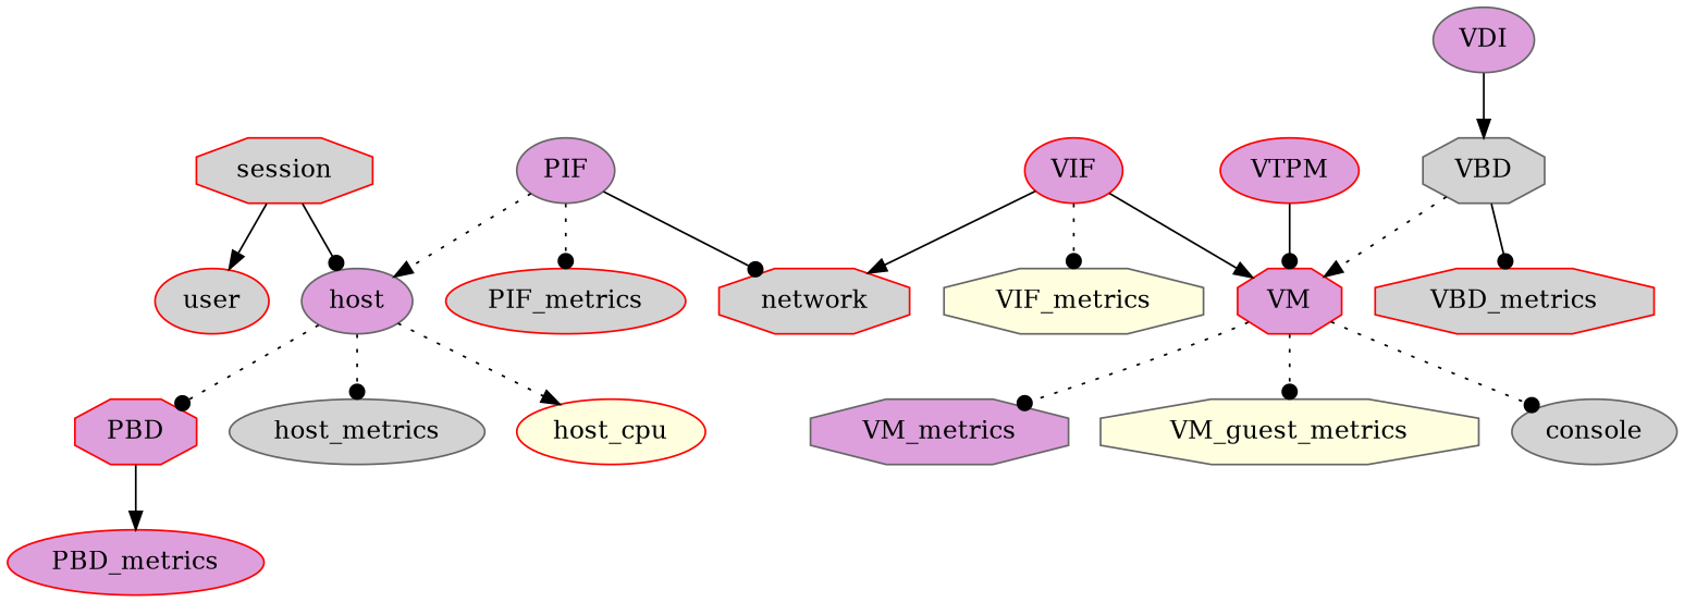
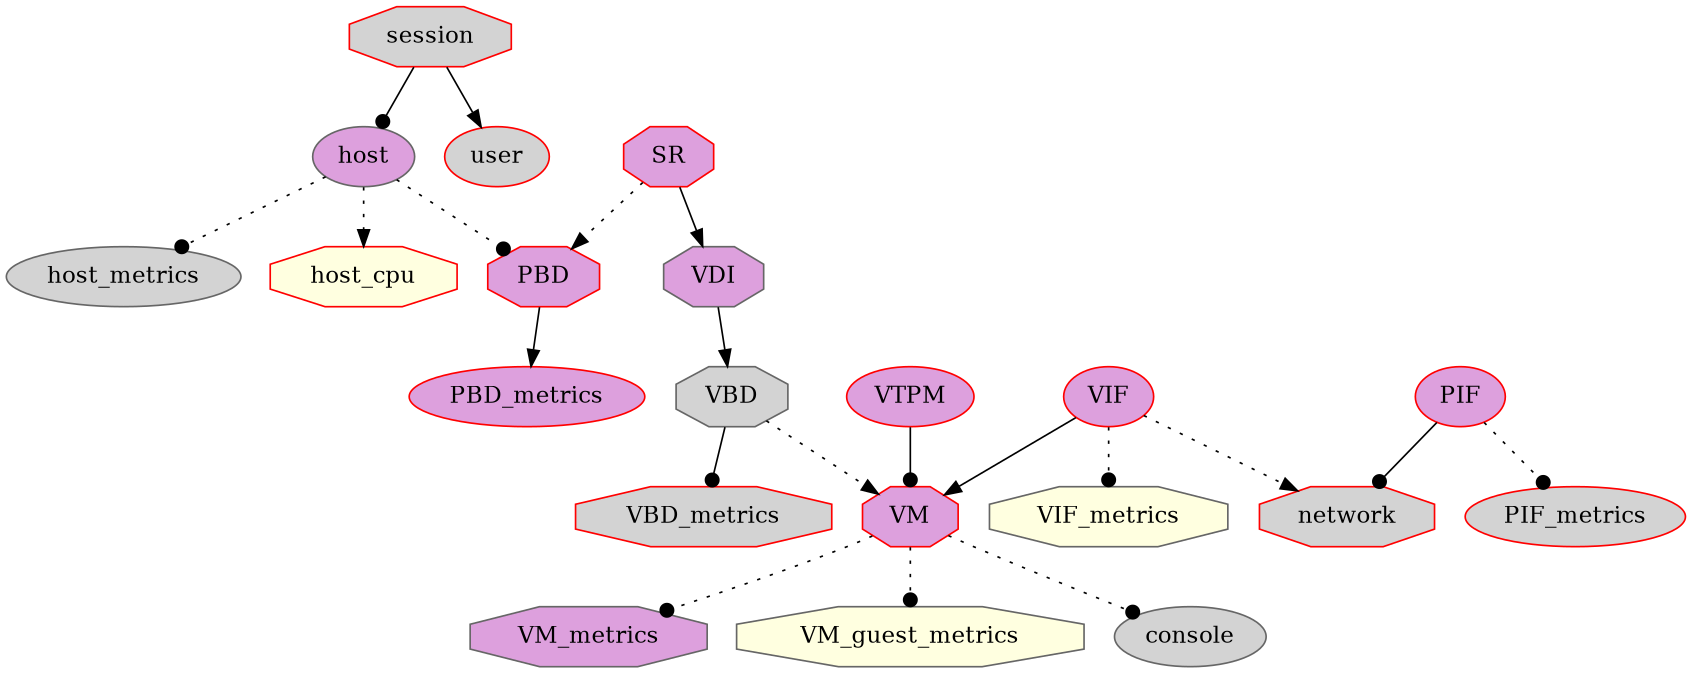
  digraph {
    fontname=Verdana
    node [color=red fillcolor=plum shape=octagon style=filled]
    edge [arrowhead=dot style=dotted]
    session [fillcolor=lightgrey]
    host [color=gray40 shape=ellipse]
    user [fillcolor=lightgrey shape=ellipse]
    PBD
    host_metrics [color=gray40 fillcolor=lightgrey shape=ellipse]
-   host_cpu [fillcolor=lightyellow shape=ellipse]
+   host_cpu [fillcolor=lightyellow]
    VM_metrics [color=gray40]
    VM
    VM_guest_metrics [color=gray40 fillcolor=lightyellow]
    console [color=gray40 fillcolor=lightgrey shape=ellipse]
    PBD_metrics [shape=ellipse]
    VIF [shape=ellipse]
    network [fillcolor=lightgrey]
    VIF_metrics [color=gray40 fillcolor=lightyellow]
-   PIF [color=gray40 shape=ellipse]
+   PIF [shape=ellipse]
    PIF_metrics [fillcolor=lightgrey shape=ellipse]
-   VDI [color=gray40 shape=ellipse]
+   SR
+   VDI [color=gray40]
    VBD [color=gray40 fillcolor=lightgrey]
    VBD_metrics [fillcolor=lightgrey]
    VTPM [shape=ellipse]
    session -> host [style=solid]
    session -> user [arrowhead=normal style=solid]
    host -> PBD [arrowtail=none]
    host -> host_metrics
    host -> host_cpu [arrowhead=normal]
    PBD -> PBD_metrics [arrowhead=normal style=solid]
    VM -> VM_metrics
    VM -> VM_guest_metrics
    VM -> console
    VIF -> VM [arrowhead=normal arrowtail=crow style=solid]
-   VIF -> network [arrowhead=normal arrowtail=crow style=solid]
+   VIF -> network [arrowhead=normal arrowtail=crow]
    VIF -> VIF_metrics
-   PIF -> host [arrowhead=normal arrowtail=crow]
    PIF -> network [arrowtail=crow style=solid]
    PIF -> PIF_metrics
+   SR -> PBD [arrowhead=normal arrowtail=none]
+   SR -> VDI [arrowhead=normal arrowtail=none style=solid]
    VDI -> VBD [arrowhead=normal arrowtail=none style=solid]
    VBD -> VM [arrowhead=normal arrowtail=crow]
    VBD -> VBD_metrics [style=solid]
    VTPM -> VM [arrowtail=crow style=solid]
  }
